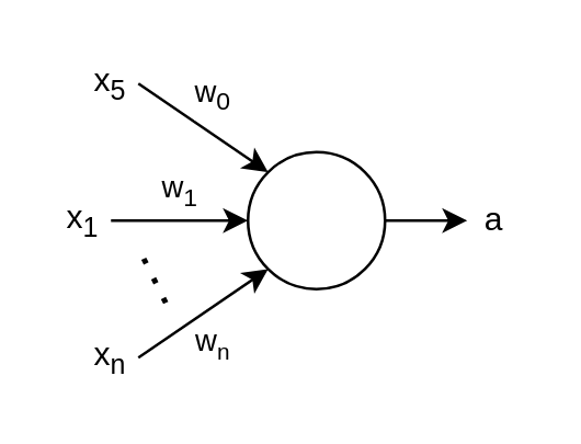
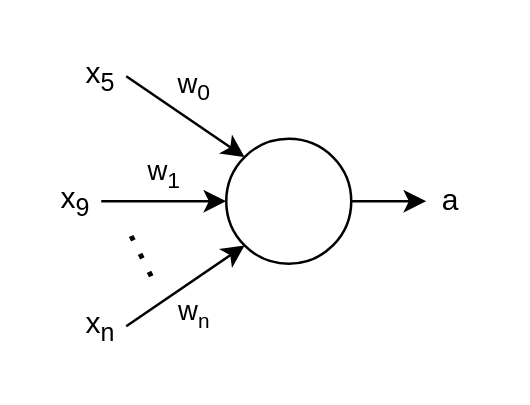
  <mxCell id="0" />
  <mxCell id="1" parent="0" />
  <mxCell id="2" value="w&lt;sub&gt;0&lt;/sub&gt;" style="rounded=0;orthogonalLoop=1;jettySize=auto;html=1;exitX=0;exitY=0;exitDx=0;exitDy=0;startArrow=classic;startFill=1;endArrow=none;endFill=0;" parent="1" source="5" edge="1"><mxGeometry x="0.108" y="-11" relative="1" as="geometry"><mxPoint x="50" y="30" as="targetPoint" /><mxPoint as="offset" /></mxGeometry></mxCell>
  <mxCell id="3" value="w&lt;sub&gt;1&lt;/sub&gt;" style="edgeStyle=none;rounded=0;orthogonalLoop=1;jettySize=auto;html=1;exitX=0;exitY=0.5;exitDx=0;exitDy=0;startArrow=classic;startFill=1;endArrow=none;endFill=0;" parent="1" source="5" edge="1"><mxGeometry y="-10" relative="1" as="geometry"><mxPoint x="40" y="80" as="targetPoint" /><mxPoint as="offset" /></mxGeometry></mxCell>
  <mxCell id="4" value="w&lt;font size=&quot;1&quot;&gt;&lt;sub&gt;n&lt;/sub&gt;&lt;/font&gt;" style="edgeStyle=none;rounded=0;orthogonalLoop=1;jettySize=auto;html=1;exitX=0;exitY=1;exitDx=0;exitDy=0;startArrow=classic;startFill=1;endArrow=none;endFill=0;" parent="1" source="5" edge="1"><mxGeometry x="0.108" y="11" relative="1" as="geometry"><mxPoint x="50" y="130" as="targetPoint" /><mxPoint as="offset" /></mxGeometry></mxCell>
  <mxCell id="5" value="" style="ellipse;whiteSpace=wrap;html=1;aspect=fixed;" parent="1" vertex="1"><mxGeometry x="90" y="55" width="50" height="50" as="geometry" /></mxCell>
  <mxCell id="6" value="" style="endArrow=none;dashed=1;html=1;dashPattern=1 3;strokeWidth=2;" parent="1" edge="1"><mxGeometry width="50" height="50" relative="1" as="geometry"><mxPoint x="60" y="110" as="sourcePoint" /><mxPoint x="50" y="90" as="targetPoint" /></mxGeometry></mxCell>
  <mxCell id="7" value="" style="endArrow=classic;html=1;exitX=1;exitY=0.5;exitDx=0;exitDy=0;" parent="1" source="5" edge="1"><mxGeometry width="50" height="50" relative="1" as="geometry"><mxPoint x="200" y="110" as="sourcePoint" /><mxPoint x="170" y="80" as="targetPoint" /></mxGeometry></mxCell>
  <mxCell id="8" value="x&lt;sub&gt;5&lt;/sub&gt;" style="text;html=1;strokeColor=none;fillColor=none;align=center;verticalAlign=middle;whiteSpace=wrap;rounded=0;" parent="1" vertex="1"><mxGeometry x="30" y="20" width="20" height="20" as="geometry" /></mxCell>
- <mxCell id="9" value="x&lt;sub&gt;1&lt;/sub&gt;" style="text;html=1;strokeColor=none;fillColor=none;align=center;verticalAlign=middle;whiteSpace=wrap;rounded=0;" parent="1" vertex="1"><mxGeometry x="20" y="70" width="20" height="20" as="geometry" /></mxCell>
+ <mxCell id="9" value="x&lt;sub&gt;9&lt;/sub&gt;" style="text;html=1;strokeColor=none;fillColor=none;align=center;verticalAlign=middle;whiteSpace=wrap;rounded=0;" parent="1" vertex="1"><mxGeometry x="20" y="70" width="20" height="20" as="geometry" /></mxCell>
  <mxCell id="10" value="x&lt;sub&gt;n&lt;/sub&gt;" style="text;html=1;strokeColor=none;fillColor=none;align=center;verticalAlign=middle;whiteSpace=wrap;rounded=0;" parent="1" vertex="1"><mxGeometry x="30" y="120" width="20" height="20" as="geometry" /></mxCell>
  <mxCell id="11" value="a" style="text;html=1;strokeColor=none;fillColor=none;align=center;verticalAlign=middle;whiteSpace=wrap;rounded=0;" parent="1" vertex="1"><mxGeometry x="170" y="70" width="20" height="20" as="geometry" /></mxCell>
